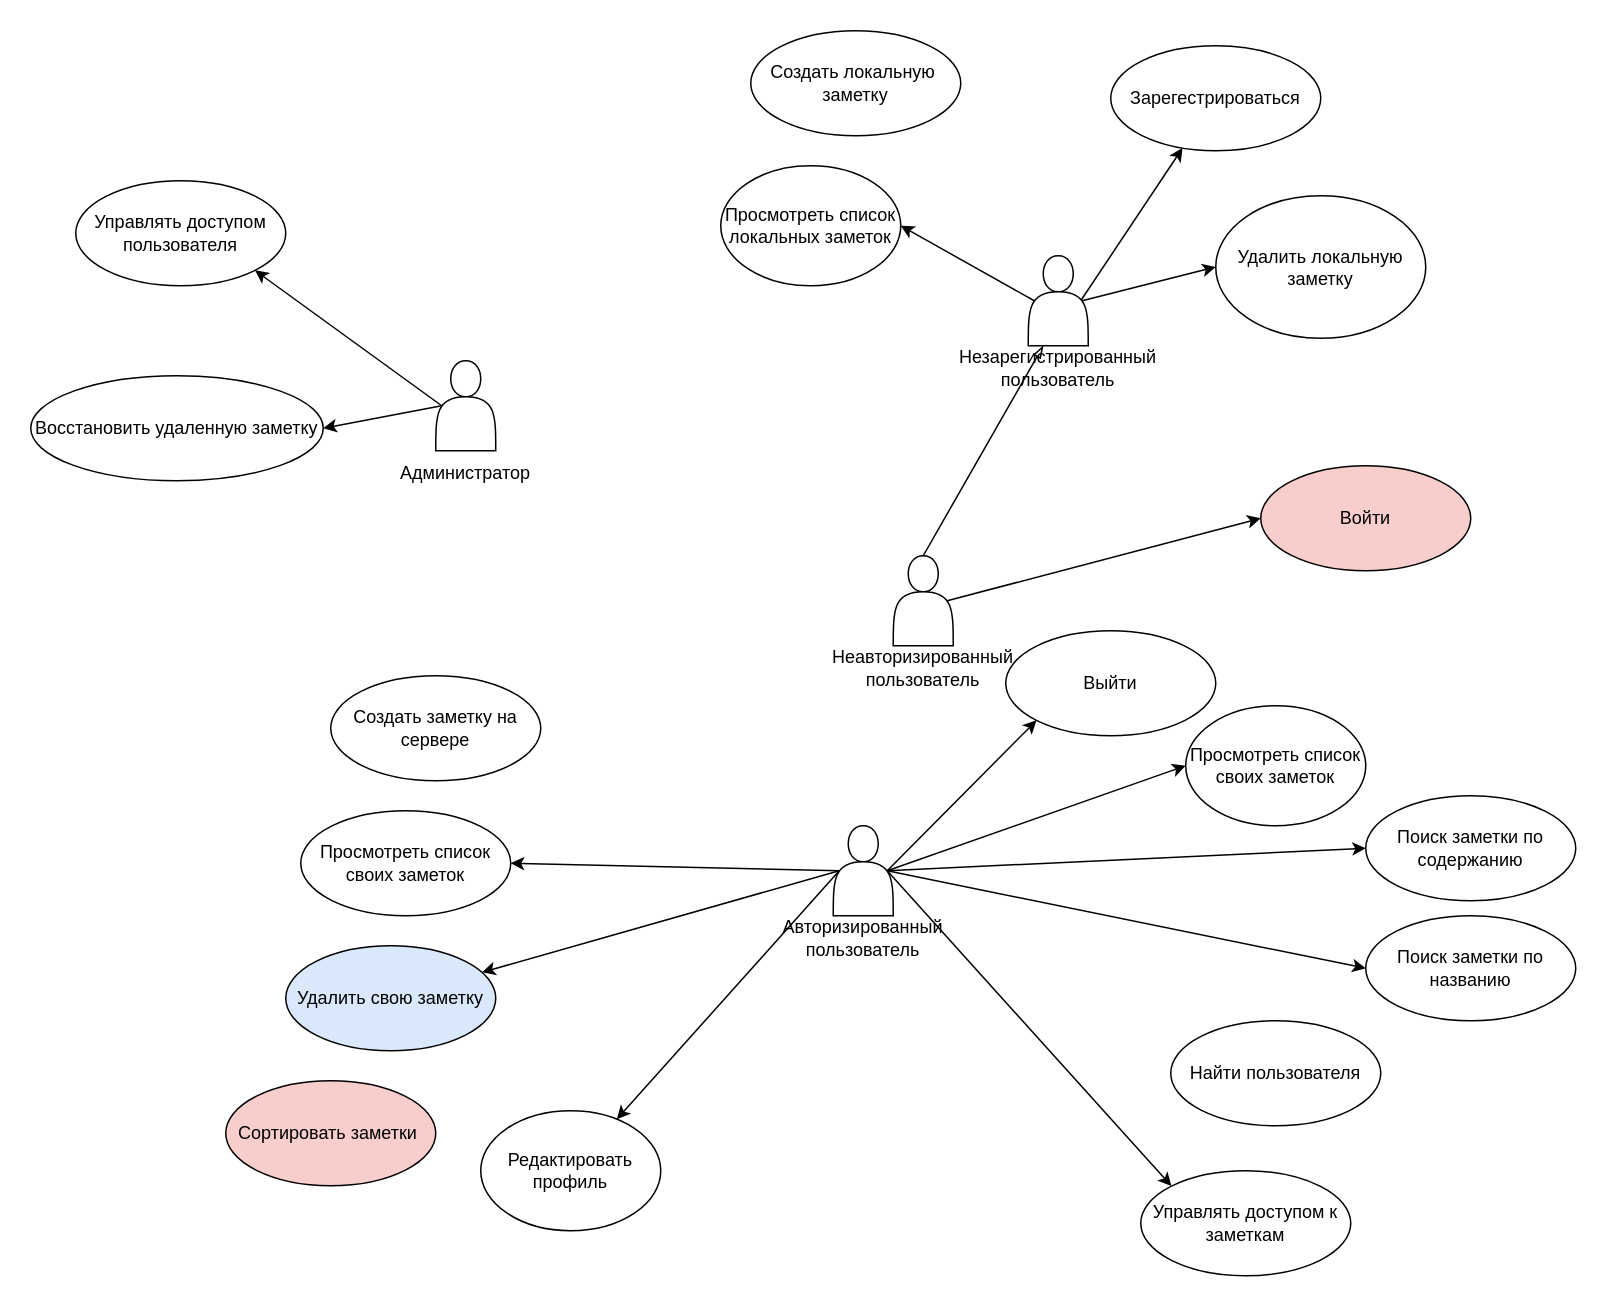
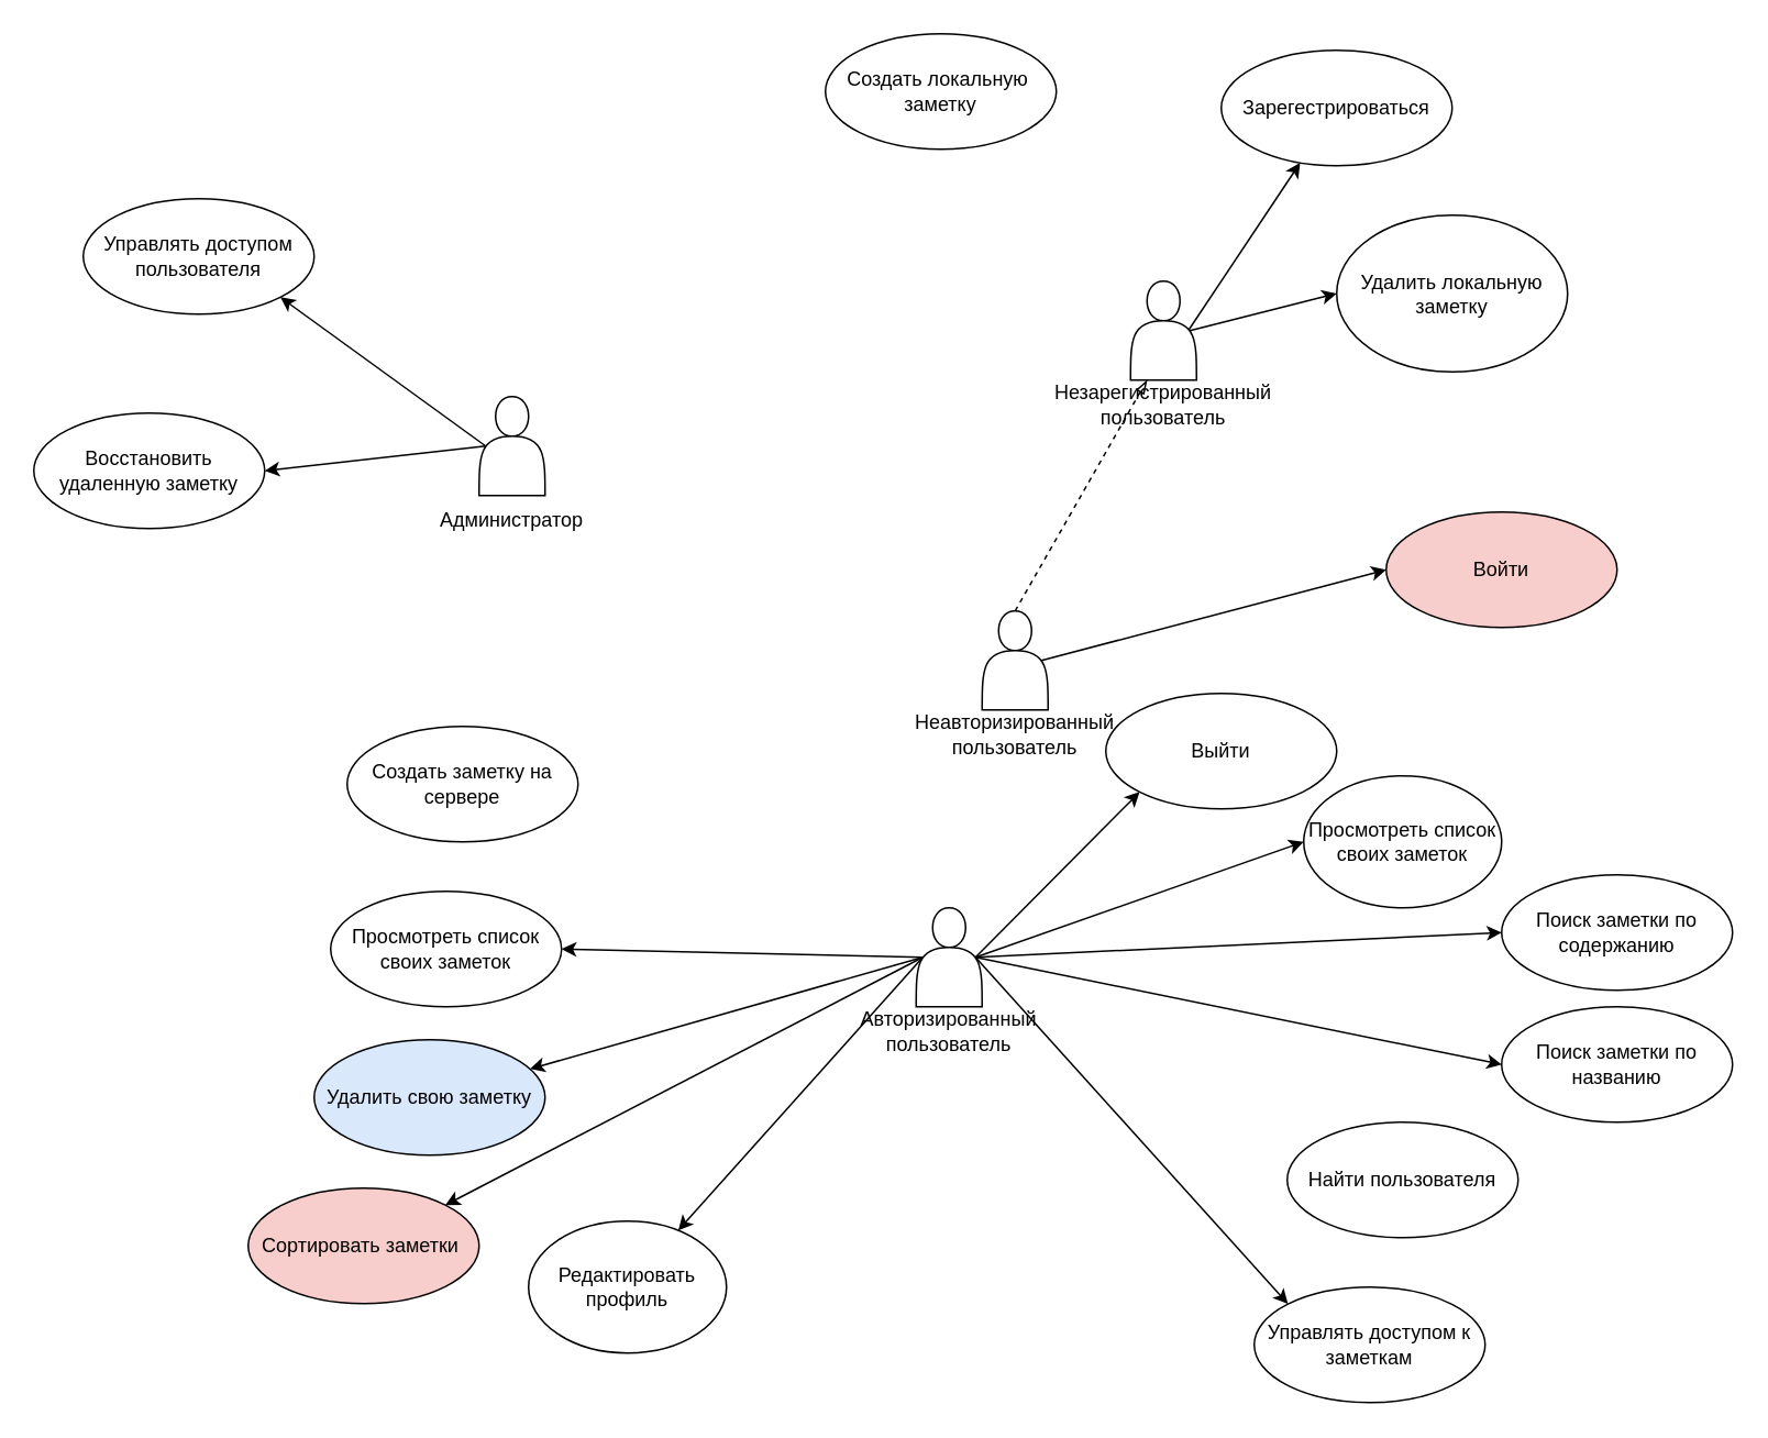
  <mxCell id="0" />
  <mxCell id="1" parent="0" />
  <mxCell id="2" value="Создать локальную&amp;nbsp;&lt;br&gt;заметку" style="ellipse;whiteSpace=wrap;html=1;" vertex="1" parent="1"><mxGeometry x="500" y="20" width="140" height="70" as="geometry" /></mxCell>
- <mxCell id="3" value="Просмотреть список локальных заметок" style="ellipse;whiteSpace=wrap;html=1;" vertex="1" parent="1"><mxGeometry x="480" y="110" width="120" height="80" as="geometry" /></mxCell>
- <mxCell id="4" value="" style="endArrow=classic;html=1;rounded=0;exitX=0.1;exitY=0.5;exitDx=0;exitDy=0;exitPerimeter=0;entryX=1;entryY=0.5;entryDx=0;entryDy=0;" edge="1" parent="1" source="24" target="3"><mxGeometry width="50" height="50" relative="1" as="geometry"><mxPoint x="690" y="200" as="sourcePoint" /><mxPoint x="529.999" y="199.996" as="targetPoint" /></mxGeometry></mxCell>
  <mxCell id="5" value="Зарегестрироваться" style="ellipse;whiteSpace=wrap;html=1;" vertex="1" parent="1"><mxGeometry x="740" y="30" width="140" height="70" as="geometry" /></mxCell>
  <mxCell id="6" value="Удалить локальную заметку" style="ellipse;whiteSpace=wrap;html=1;" vertex="1" parent="1"><mxGeometry x="810" y="130" width="140" height="95" as="geometry" /></mxCell>
  <mxCell id="7" value="" style="endArrow=classic;html=1;rounded=0;exitX=0.9;exitY=0.5;exitDx=0;exitDy=0;exitPerimeter=0;entryX=0;entryY=0.5;entryDx=0;entryDy=0;" edge="1" parent="1" source="24" target="6"><mxGeometry width="50" height="50" relative="1" as="geometry"><mxPoint x="720" y="200" as="sourcePoint" /><mxPoint x="860" y="210" as="targetPoint" /></mxGeometry></mxCell>
- <mxCell id="8" value="Создать заметку на сервере" style="ellipse;whiteSpace=wrap;html=1;" vertex="1" parent="1"><mxGeometry x="220" y="450" width="140" height="70" as="geometry" /></mxCell>
+ <mxCell id="8" value="Создать заметку на сервере" style="ellipse;whiteSpace=wrap;html=1;" vertex="1" parent="1"><mxGeometry x="210" y="440" width="140" height="70" as="geometry" /></mxCell>
  <mxCell id="9" value="Просмотреть список своих заметок" style="ellipse;whiteSpace=wrap;html=1;" vertex="1" parent="1"><mxGeometry x="200" y="540" width="140" height="70" as="geometry" /></mxCell>
  <mxCell id="10" value="" style="endArrow=classic;html=1;rounded=0;exitX=0.1;exitY=0.5;exitDx=0;exitDy=0;exitPerimeter=0;entryX=1;entryY=0.5;entryDx=0;entryDy=0;" edge="1" parent="1" source="23" target="9"><mxGeometry width="50" height="50" relative="1" as="geometry"><mxPoint x="560" y="560" as="sourcePoint" /><mxPoint x="460" y="570" as="targetPoint" /></mxGeometry></mxCell>
  <mxCell id="11" value="Выйти" style="ellipse;whiteSpace=wrap;html=1;" vertex="1" parent="1"><mxGeometry x="670" y="420" width="140" height="70" as="geometry" /></mxCell>
  <mxCell id="12" value="" style="endArrow=classic;html=1;rounded=0;exitX=0.9;exitY=0.5;exitDx=0;exitDy=0;exitPerimeter=0;entryX=0;entryY=1;entryDx=0;entryDy=0;" edge="1" parent="1" source="23" target="11"><mxGeometry width="50" height="50" relative="1" as="geometry"><mxPoint x="590" y="560" as="sourcePoint" /><mxPoint x="660" y="440" as="targetPoint" /></mxGeometry></mxCell>
  <mxCell id="13" value="Удалить свою заметку" style="ellipse;whiteSpace=wrap;html=1;fillColor=#dae8fc;" vertex="1" parent="1"><mxGeometry x="190" y="630" width="140" height="70" as="geometry" /></mxCell>
  <mxCell id="14" value="" style="endArrow=classic;html=1;rounded=0;exitX=0.1;exitY=0.5;exitDx=0;exitDy=0;exitPerimeter=0;" edge="1" parent="1" source="23" target="13"><mxGeometry width="50" height="50" relative="1" as="geometry"><mxPoint x="560" y="560" as="sourcePoint" /><mxPoint x="600" y="650" as="targetPoint" /></mxGeometry></mxCell>
  <mxCell id="15" value="Просмотреть список своих заметок" style="ellipse;whiteSpace=wrap;html=1;" vertex="1" parent="1"><mxGeometry x="790" y="470" width="120" height="80" as="geometry" /></mxCell>
  <mxCell id="16" value="" style="endArrow=classic;html=1;rounded=0;exitX=0.9;exitY=0.5;exitDx=0;exitDy=0;exitPerimeter=0;entryX=0;entryY=0.5;entryDx=0;entryDy=0;" edge="1" parent="1" source="23" target="15"><mxGeometry width="50" height="50" relative="1" as="geometry"><mxPoint x="590" y="560" as="sourcePoint" /><mxPoint x="690" y="540" as="targetPoint" /></mxGeometry></mxCell>
  <mxCell id="17" value="Найти пользователя" style="ellipse;whiteSpace=wrap;html=1;" vertex="1" parent="1"><mxGeometry x="780" y="680" width="140" height="70" as="geometry" /></mxCell>
  <mxCell id="18" value="Редактировать профиль" style="ellipse;whiteSpace=wrap;html=1;" vertex="1" parent="1"><mxGeometry x="320" y="740" width="120" height="80" as="geometry" /></mxCell>
  <mxCell id="19" value="" style="endArrow=classic;html=1;rounded=0;exitX=0.1;exitY=0.5;exitDx=0;exitDy=0;exitPerimeter=0;" edge="1" parent="1" source="23" target="18"><mxGeometry width="50" height="50" relative="1" as="geometry"><mxPoint x="560" y="560" as="sourcePoint" /><mxPoint x="530" y="650" as="targetPoint" /></mxGeometry></mxCell>
  <mxCell id="20" value="" style="endArrow=classic;html=1;rounded=0;" edge="1" parent="1" target="5"><mxGeometry width="50" height="50" relative="1" as="geometry"><mxPoint x="720" y="200" as="sourcePoint" /><mxPoint x="720" y="110" as="targetPoint" /></mxGeometry></mxCell>
  <mxCell id="21" value="Управлять доступом к заметкам" style="ellipse;whiteSpace=wrap;html=1;" vertex="1" parent="1"><mxGeometry x="760" y="780" width="140" height="70" as="geometry" /></mxCell>
  <mxCell id="22" value="" style="endArrow=classic;html=1;rounded=0;exitX=0.9;exitY=0.5;exitDx=0;exitDy=0;exitPerimeter=0;entryX=0;entryY=0;entryDx=0;entryDy=0;" edge="1" parent="1" source="23" target="21"><mxGeometry width="50" height="50" relative="1" as="geometry"><mxPoint x="590" y="560" as="sourcePoint" /><mxPoint x="680" y="690" as="targetPoint" /></mxGeometry></mxCell>
  <mxCell id="23" value="Авторизированный пользователь" style="shape=actor;whiteSpace=wrap;html=1;spacingTop=0;spacingBottom=-90;" vertex="1" parent="1"><mxGeometry x="555" y="550" width="40" height="60" as="geometry" /></mxCell>
  <mxCell id="24" value="Незарегистрированный пользователь" style="shape=actor;whiteSpace=wrap;html=1;spacingBottom=-90;" vertex="1" parent="1"><mxGeometry x="685" y="170" width="40" height="60" as="geometry" /></mxCell>
  <mxCell id="25" value="Сортировать заметки&amp;nbsp;" style="ellipse;whiteSpace=wrap;html=1;fillColor=#f8cecc;" vertex="1" parent="1"><mxGeometry x="150" y="720" width="140" height="70" as="geometry" /></mxCell>
+ <mxCell id="26" value="" style="endArrow=classic;html=1;rounded=0;exitX=0.1;exitY=0.5;exitDx=0;exitDy=0;exitPerimeter=0;entryX=1;entryY=0;entryDx=0;entryDy=0;" edge="1" parent="1" source="23" target="25"><mxGeometry width="50" height="50" relative="1" as="geometry"><mxPoint x="510" y="770" as="sourcePoint" /><mxPoint x="560" y="720" as="targetPoint" /></mxGeometry></mxCell>
  <mxCell id="27" value="Поиск заметки по содержанию" style="ellipse;whiteSpace=wrap;html=1;" vertex="1" parent="1"><mxGeometry x="910" y="530" width="140" height="70" as="geometry" /></mxCell>
  <mxCell id="28" value="" style="endArrow=classic;html=1;rounded=0;exitX=0.9;exitY=0.5;exitDx=0;exitDy=0;exitPerimeter=0;entryX=0;entryY=0.5;entryDx=0;entryDy=0;" edge="1" parent="1" source="23" target="27"><mxGeometry width="50" height="50" relative="1" as="geometry"><mxPoint x="670" y="780" as="sourcePoint" /><mxPoint x="720" y="730" as="targetPoint" /></mxGeometry></mxCell>
  <mxCell id="29" value="Поиск заметки по названию" style="ellipse;whiteSpace=wrap;html=1;" vertex="1" parent="1"><mxGeometry x="910" y="610" width="140" height="70" as="geometry" /></mxCell>
  <mxCell id="30" value="" style="endArrow=classic;html=1;rounded=0;exitX=0.9;exitY=0.5;exitDx=0;exitDy=0;exitPerimeter=0;entryX=0;entryY=0.5;entryDx=0;entryDy=0;" edge="1" parent="1" source="23" target="29"><mxGeometry width="50" height="50" relative="1" as="geometry"><mxPoint x="770" y="650" as="sourcePoint" /><mxPoint x="820" y="600" as="targetPoint" /></mxGeometry></mxCell>
  <mxCell id="31" value="Администратор" style="shape=actor;whiteSpace=wrap;html=1;spacingBottom=-90;" vertex="1" parent="1"><mxGeometry x="290" y="240" width="40" height="60" as="geometry" /></mxCell>
  <mxCell id="32" value="Неавторизированный пользователь" style="shape=actor;whiteSpace=wrap;html=1;spacingBottom=-90;" vertex="1" parent="1"><mxGeometry x="595" y="370" width="40" height="60" as="geometry" /></mxCell>
  <mxCell id="33" value="Войти" style="ellipse;whiteSpace=wrap;html=1;fillColor=#f8cecc;" vertex="1" parent="1"><mxGeometry x="840" y="310" width="140" height="70" as="geometry" /></mxCell>
  <mxCell id="34" value="" style="endArrow=classic;html=1;rounded=0;exitX=0.9;exitY=0.5;exitDx=0;exitDy=0;exitPerimeter=0;entryX=0;entryY=0.5;entryDx=0;entryDy=0;" edge="1" parent="1" source="32" target="33"><mxGeometry width="50" height="50" relative="1" as="geometry"><mxPoint x="380" y="390" as="sourcePoint" /><mxPoint x="430" y="340" as="targetPoint" /></mxGeometry></mxCell>
- <mxCell id="35" value="" style="endArrow=blockThin;html=1;rounded=0;exitX=0.5;exitY=0;exitDx=0;exitDy=0;entryX=0.25;entryY=1;entryDx=0;entryDy=0;endFill=0;" edge="1" parent="1" source="32" target="24"><mxGeometry width="50" height="50" relative="1" as="geometry"><mxPoint x="580" y="290" as="sourcePoint" /><mxPoint x="630" y="240" as="targetPoint" /></mxGeometry></mxCell>
+ <mxCell id="35" value="" style="endArrow=blockThin;html=1;rounded=0;exitX=0.5;exitY=0;exitDx=0;exitDy=0;entryX=0.25;entryY=1;entryDx=0;entryDy=0;endFill=0;dashed=1;" edge="1" parent="1" source="32" target="24"><mxGeometry width="50" height="50" relative="1" as="geometry"><mxPoint x="580" y="290" as="sourcePoint" /><mxPoint x="630" y="240" as="targetPoint" /></mxGeometry></mxCell>
  <mxCell id="36" value="Управлять доступом пользователя" style="ellipse;whiteSpace=wrap;html=1;" vertex="1" parent="1"><mxGeometry x="50" y="120" width="140" height="70" as="geometry" /></mxCell>
  <mxCell id="37" value="" style="endArrow=classic;html=1;rounded=0;exitX=0.1;exitY=0.5;exitDx=0;exitDy=0;exitPerimeter=0;entryX=1;entryY=1;entryDx=0;entryDy=0;" edge="1" parent="1" source="31" target="36"><mxGeometry width="50" height="50" relative="1" as="geometry"><mxPoint x="170" y="320" as="sourcePoint" /><mxPoint x="220" y="270" as="targetPoint" /></mxGeometry></mxCell>
- <mxCell id="38" value="Восстановить удаленную заметку" style="ellipse;whiteSpace=wrap;html=1;" vertex="1" parent="1"><mxGeometry x="20" y="250" width="195" height="70" as="geometry" /></mxCell>
+ <mxCell id="38" value="Восстановить удаленную заметку" style="ellipse;whiteSpace=wrap;html=1;" vertex="1" parent="1"><mxGeometry x="20" y="250" width="140" height="70" as="geometry" /></mxCell>
  <mxCell id="39" value="" style="endArrow=classic;html=1;rounded=0;exitX=0.1;exitY=0.5;exitDx=0;exitDy=0;exitPerimeter=0;entryX=1;entryY=0.5;entryDx=0;entryDy=0;" edge="1" parent="1" source="31" target="38"><mxGeometry width="50" height="50" relative="1" as="geometry"><mxPoint x="150" y="300" as="sourcePoint" /><mxPoint x="200" y="250" as="targetPoint" /></mxGeometry></mxCell>
